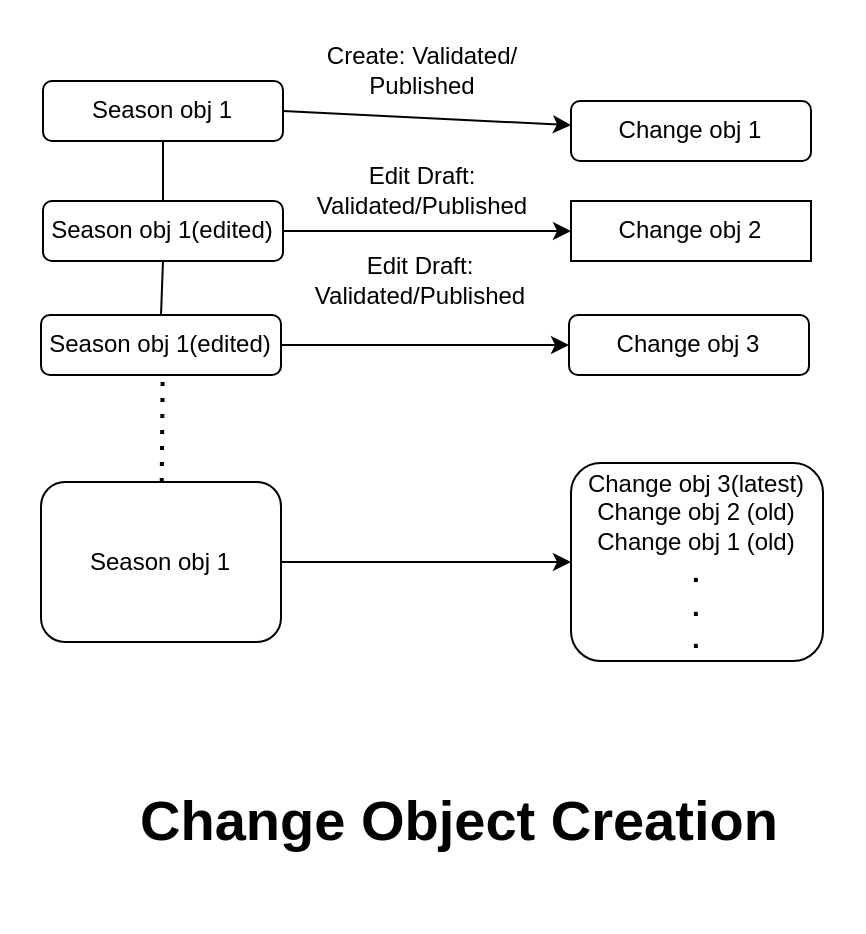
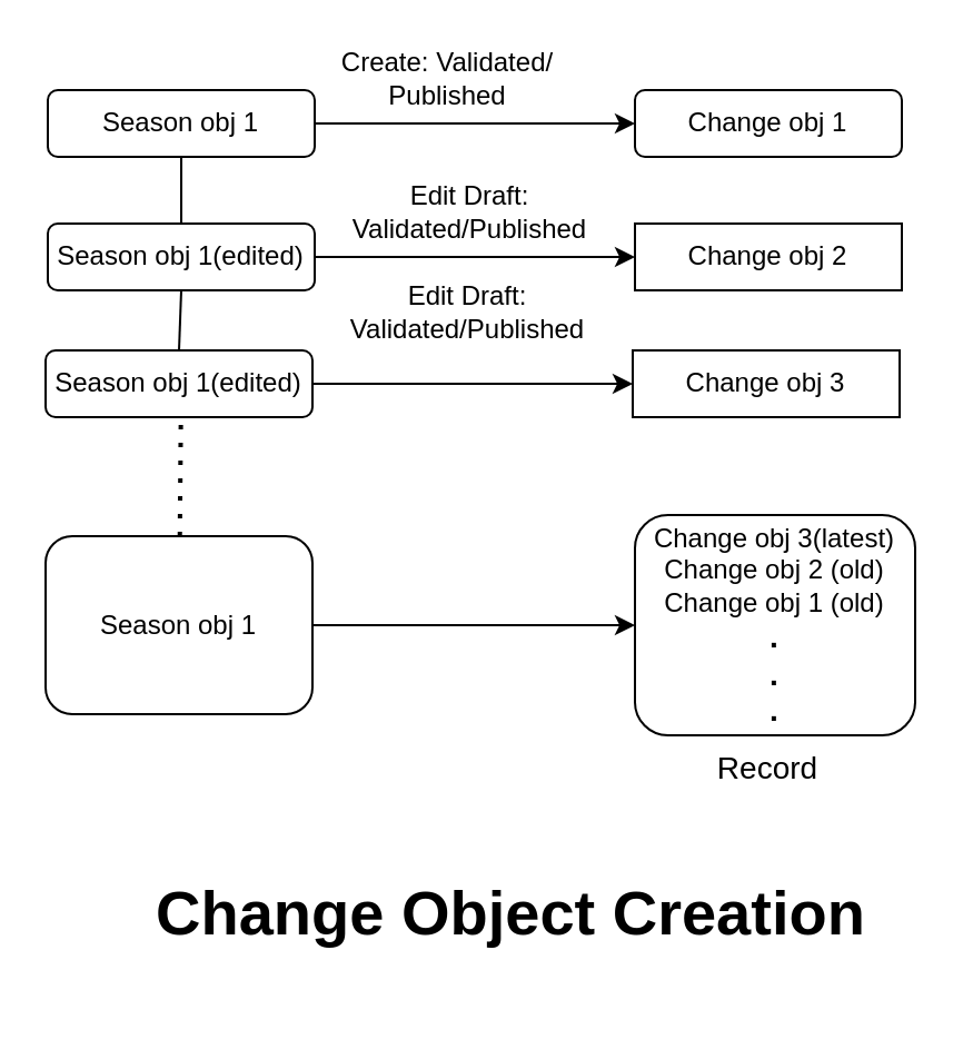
  <mxCell id="0" />
  <mxCell id="1" parent="0" />
  <mxCell id="2" value="Season obj 1" style="rounded=1;whiteSpace=wrap;html=1;" parent="1" vertex="1"><mxGeometry x="21" y="40" width="120" height="30" as="geometry" /></mxCell>
  <mxCell id="3" value="" style="endArrow=classic;html=1;rounded=0;exitX=1;exitY=0.5;exitDx=0;exitDy=0;" parent="1" source="2" target="4" edge="1"><mxGeometry width="50" height="50" relative="1" as="geometry"><mxPoint x="321" y="450" as="sourcePoint" /><mxPoint x="371" y="400" as="targetPoint" /></mxGeometry></mxCell>
- <mxCell id="4" value="Change obj 1" style="rounded=1;whiteSpace=wrap;html=1;" parent="1" vertex="1"><mxGeometry x="285" y="50" width="120" height="30" as="geometry" /></mxCell>
- <mxCell id="5" value="Create: Validated/ Published" style="text;html=1;strokeColor=none;fillColor=none;align=center;verticalAlign=middle;whiteSpace=wrap;rounded=0;" parent="1" vertex="1"><mxGeometry x="161" y="20" width="100" height="30" as="geometry" /></mxCell>
+ <mxCell id="4" value="Change obj 1" style="rounded=1;whiteSpace=wrap;html=1;" parent="1" vertex="1"><mxGeometry x="285" y="40" width="120" height="30" as="geometry" /></mxCell>
+ <mxCell id="5" value="Create: Validated/ Published" style="text;html=1;strokeColor=none;fillColor=none;align=center;verticalAlign=middle;whiteSpace=wrap;rounded=0;" parent="1" vertex="1"><mxGeometry x="151" y="20" width="100" height="30" as="geometry" /></mxCell>
  <mxCell id="6" value="Season obj 1" style="rounded=1;whiteSpace=wrap;html=1;" parent="1" vertex="1"><mxGeometry x="20" y="240.5" width="120" height="80" as="geometry" /></mxCell>
  <mxCell id="7" value="" style="endArrow=classic;html=1;rounded=0;entryX=0;entryY=0.5;entryDx=0;entryDy=0;exitX=1;exitY=0.5;exitDx=0;exitDy=0;" parent="1" source="10" target="9" edge="1"><mxGeometry width="50" height="50" relative="1" as="geometry"><mxPoint x="95" y="113.91" as="sourcePoint" /><mxPoint x="295" y="114.5" as="targetPoint" /></mxGeometry></mxCell>
  <mxCell id="8" value="Edit Draft: Validated/Published" style="text;html=1;strokeColor=none;fillColor=none;align=center;verticalAlign=middle;whiteSpace=wrap;rounded=0;" parent="1" vertex="1"><mxGeometry x="146" y="80" width="130" height="30" as="geometry" /></mxCell>
  <mxCell id="9" value="Change obj 2" style="whiteSpace=wrap;html=1;rounded=0;" parent="1" vertex="1"><mxGeometry x="285" y="100" width="120" height="30" as="geometry" /></mxCell>
  <mxCell id="10" value="Season obj 1(edited)" style="rounded=1;whiteSpace=wrap;html=1;" parent="1" vertex="1"><mxGeometry x="21" y="100" width="120" height="30" as="geometry" /></mxCell>
  <mxCell id="11" value="" style="endArrow=classic;html=1;rounded=0;entryX=0;entryY=0.5;entryDx=0;entryDy=0;exitX=1;exitY=0.5;exitDx=0;exitDy=0;" parent="1" source="6" target="12" edge="1"><mxGeometry width="50" height="50" relative="1" as="geometry"><mxPoint x="141.5" y="195.5" as="sourcePoint" /><mxPoint x="280.5" y="195.5" as="targetPoint" /></mxGeometry></mxCell>
  <mxCell id="12" value="Change obj 3(latest)&lt;br&gt;Change obj 2 (old)&lt;br&gt;Change obj 1 (old)&lt;br&gt;&lt;b&gt;&lt;font style=&quot;font-size: 14px;&quot;&gt;.&lt;/font&gt;&lt;/b&gt;&lt;br&gt;&lt;b&gt;&lt;font style=&quot;font-size: 14px;&quot;&gt;.&lt;/font&gt;&lt;/b&gt;&lt;br&gt;&lt;b&gt;&lt;font style=&quot;font-size: 14px;&quot;&gt;.&lt;/font&gt;&lt;/b&gt;" style="rounded=1;whiteSpace=wrap;html=1;" parent="1" vertex="1"><mxGeometry x="285" y="231" width="126" height="99" as="geometry" /></mxCell>
  <mxCell id="13" value="" style="endArrow=none;html=1;rounded=0;fontSize=14;entryX=0.5;entryY=1;entryDx=0;entryDy=0;" parent="1" source="10" target="2" edge="1"><mxGeometry width="50" height="50" relative="1" as="geometry"><mxPoint x="321" y="400" as="sourcePoint" /><mxPoint x="371" y="350" as="targetPoint" /></mxGeometry></mxCell>
  <mxCell id="14" value="" style="endArrow=none;dashed=1;html=1;dashPattern=1 3;strokeWidth=2;rounded=0;fontSize=14;" parent="1" source="6" edge="1"><mxGeometry width="50" height="50" relative="1" as="geometry"><mxPoint x="321" y="400" as="sourcePoint" /><mxPoint x="81" y="170" as="targetPoint" /></mxGeometry></mxCell>
  <mxCell id="15" value="&lt;h1&gt;Change Object Creation&lt;/h1&gt;" style="text;html=1;strokeColor=none;fillColor=none;spacing=5;spacingTop=-20;whiteSpace=wrap;overflow=hidden;rounded=0;fontSize=14;" parent="1" vertex="1"><mxGeometry x="65" y="385" width="340" height="60" as="geometry" /></mxCell>
  <mxCell id="16" value="" style="endArrow=classic;html=1;rounded=0;entryX=0;entryY=0.5;entryDx=0;entryDy=0;exitX=1;exitY=0.5;exitDx=0;exitDy=0;" edge="1" parent="1" source="19" target="18"><mxGeometry width="50" height="50" relative="1" as="geometry"><mxPoint x="94" y="170.91" as="sourcePoint" /><mxPoint x="294" y="171.5" as="targetPoint" /></mxGeometry></mxCell>
  <mxCell id="17" value="Edit Draft: Validated/Published" style="text;html=1;strokeColor=none;fillColor=none;align=center;verticalAlign=middle;whiteSpace=wrap;rounded=0;" vertex="1" parent="1"><mxGeometry x="145" y="125" width="130" height="30" as="geometry" /></mxCell>
- <mxCell id="18" value="Change obj 3" style="rounded=1;whiteSpace=wrap;html=1;" vertex="1" parent="1"><mxGeometry x="284" y="157" width="120" height="30" as="geometry" /></mxCell>
+ <mxCell id="18" value="Change obj 3" style="whiteSpace=wrap;html=1;rounded=0;" vertex="1" parent="1"><mxGeometry x="284" y="157" width="120" height="30" as="geometry" /></mxCell>
  <mxCell id="19" value="Season obj 1(edited)" style="rounded=1;whiteSpace=wrap;html=1;" vertex="1" parent="1"><mxGeometry x="20" y="157" width="120" height="30" as="geometry" /></mxCell>
  <mxCell id="20" value="" style="endArrow=none;html=1;rounded=0;fontSize=14;entryX=0.5;entryY=1;entryDx=0;entryDy=0;exitX=0.5;exitY=0;exitDx=0;exitDy=0;" edge="1" parent="1" source="19" target="10"><mxGeometry width="50" height="50" relative="1" as="geometry"><mxPoint x="81" y="152" as="sourcePoint" /><mxPoint x="81" y="142" as="targetPoint" /></mxGeometry></mxCell>
+ <mxCell id="21" value="Record" style="text;html=1;strokeColor=none;fillColor=none;align=center;verticalAlign=middle;whiteSpace=wrap;rounded=0;fontSize=14;" vertex="1" parent="1"><mxGeometry x="315" y="330" width="60" height="30" as="geometry" /></mxCell>
